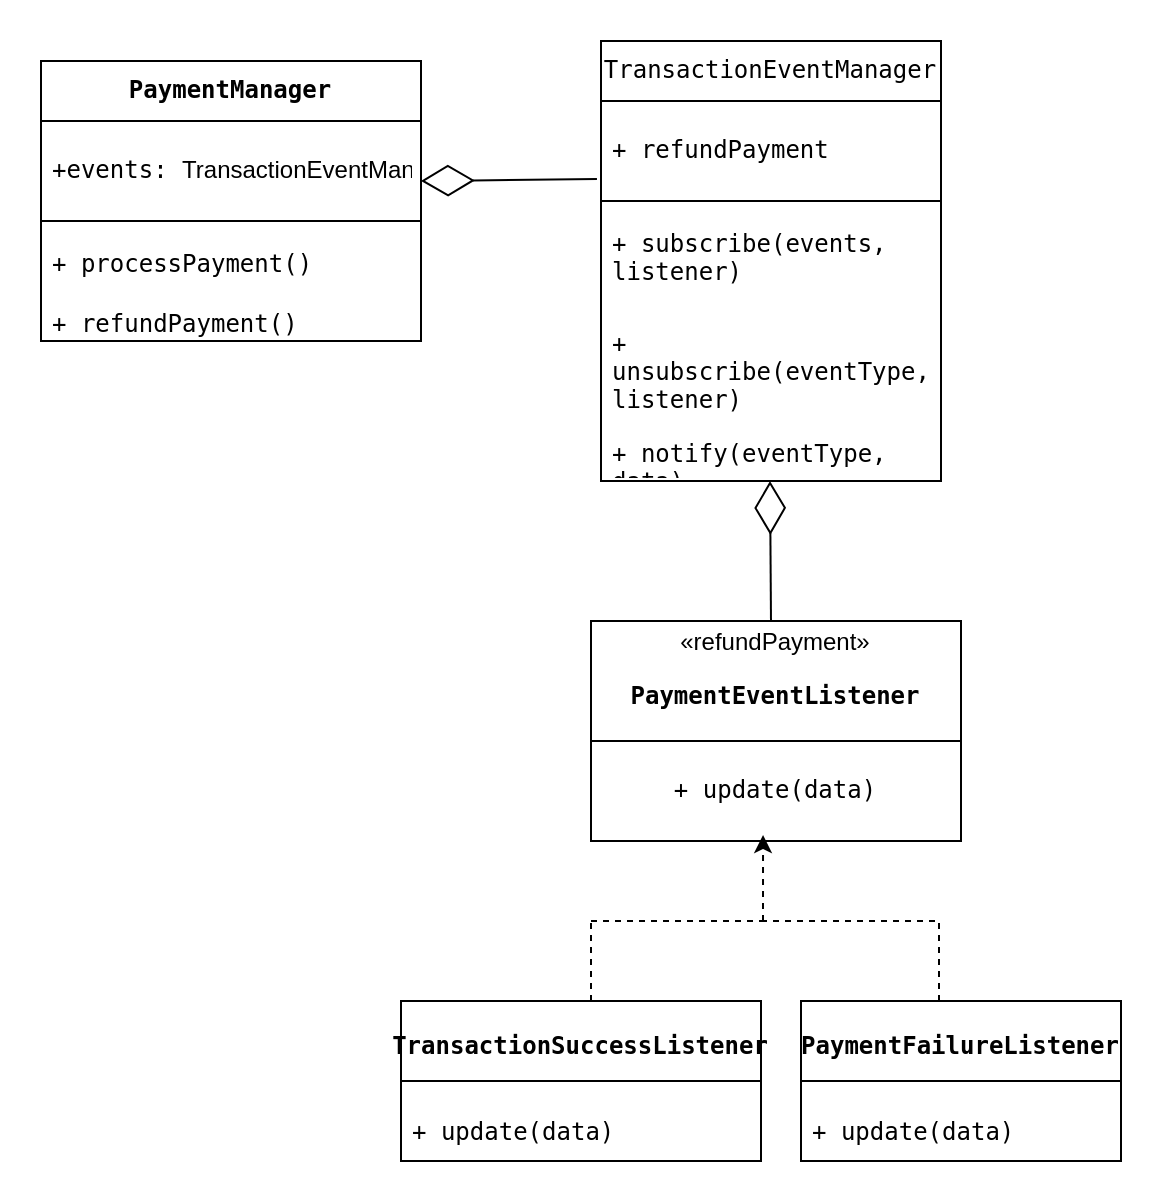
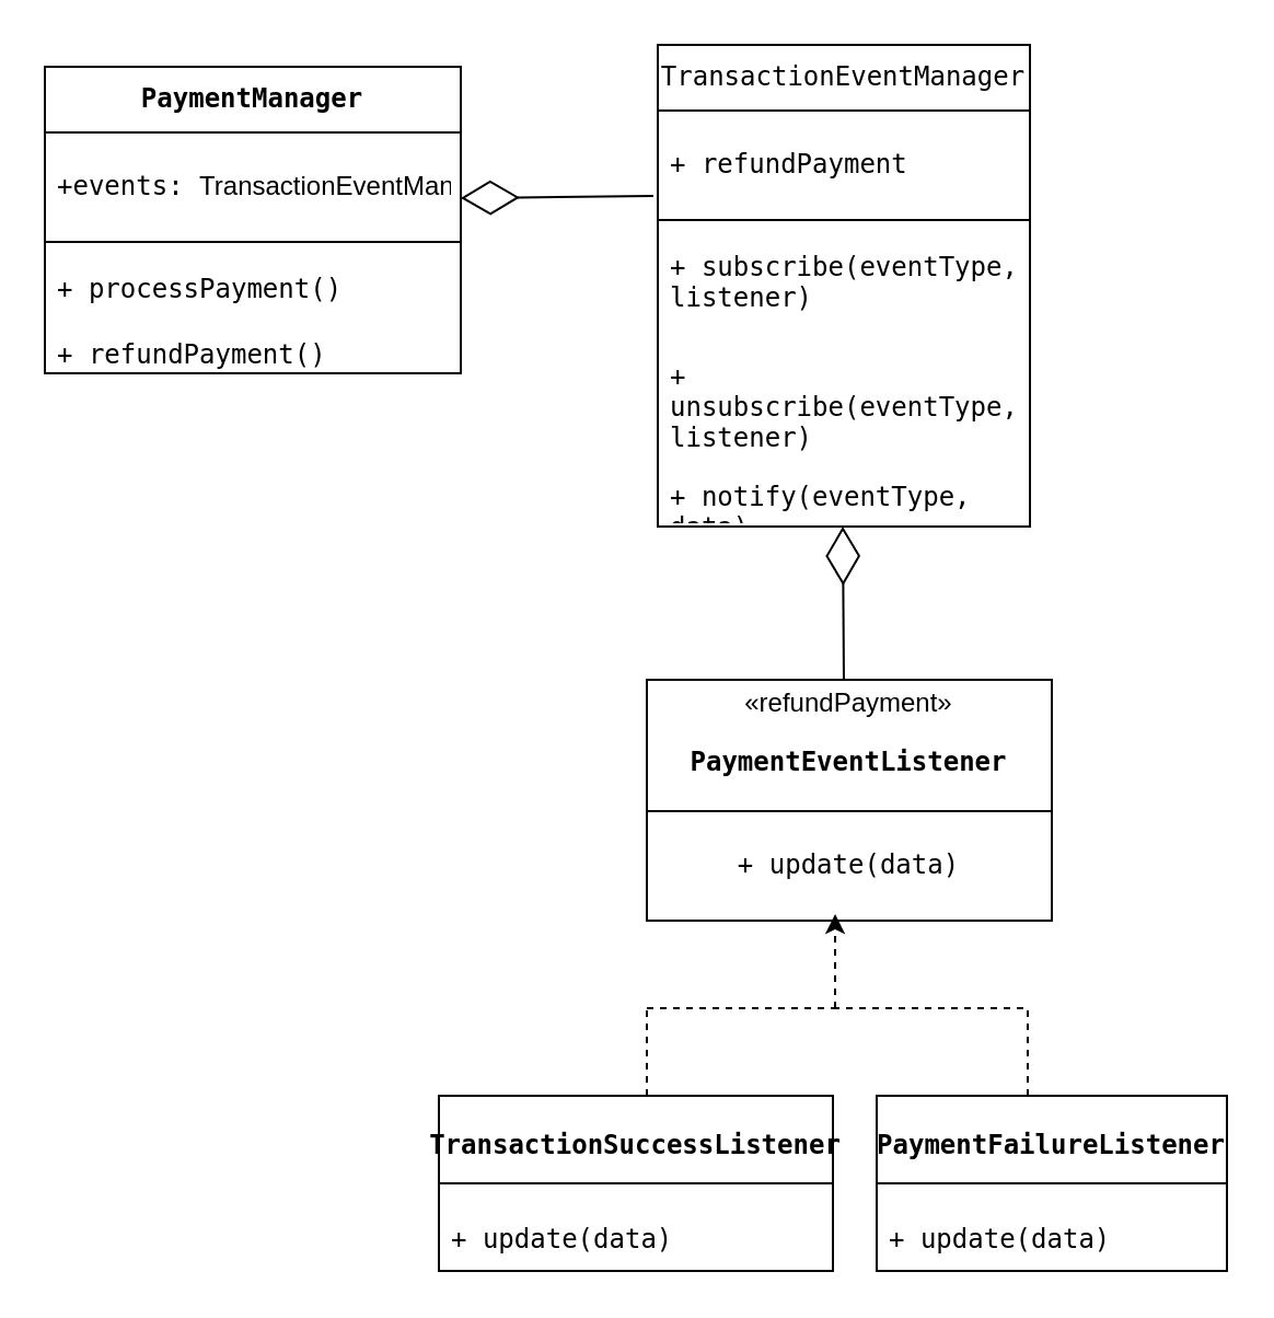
  <mxCell id="0" />
  <mxCell id="1" parent="0" />
  <mxCell id="2" value="&lt;p data-pm-slice=&quot;1 1 [&amp;quot;list&amp;quot;,{&amp;quot;spread&amp;quot;:true,&amp;quot;start&amp;quot;:1400,&amp;quot;end&amp;quot;:3936},&amp;quot;regular_list_item&amp;quot;,{&amp;quot;start&amp;quot;:2425,&amp;quot;end&amp;quot;:2938},&amp;quot;list&amp;quot;,{&amp;quot;spread&amp;quot;:false,&amp;quot;start&amp;quot;:2458,&amp;quot;end&amp;quot;:2938},&amp;quot;regular_list_item&amp;quot;,{&amp;quot;start&amp;quot;:2458,&amp;quot;end&amp;quot;:2578}]&quot;&gt;&lt;code&gt;&lt;b&gt;PaymentManager&lt;/b&gt;&lt;/code&gt;&lt;/p&gt;" style="swimlane;fontStyle=0;childLayout=stackLayout;horizontal=1;startSize=30;horizontalStack=0;resizeParent=1;resizeParentMax=0;resizeLast=0;collapsible=1;marginBottom=0;whiteSpace=wrap;html=1;" vertex="1" parent="1"><mxGeometry x="20" y="30" width="190" height="140" as="geometry" /></mxCell>
  <mxCell id="3" value="&lt;p data-pm-slice=&quot;1 1 [&amp;quot;list&amp;quot;,{&amp;quot;spread&amp;quot;:true,&amp;quot;start&amp;quot;:1400,&amp;quot;end&amp;quot;:3936},&amp;quot;regular_list_item&amp;quot;,{&amp;quot;start&amp;quot;:1400,&amp;quot;end&amp;quot;:1918},&amp;quot;list&amp;quot;,{&amp;quot;spread&amp;quot;:false,&amp;quot;start&amp;quot;:1439,&amp;quot;end&amp;quot;:1918},&amp;quot;regular_list_item&amp;quot;,{&amp;quot;start&amp;quot;:1439,&amp;quot;end&amp;quot;:1569},&amp;quot;list&amp;quot;,{&amp;quot;spread&amp;quot;:false,&amp;quot;start&amp;quot;:1477,&amp;quot;end&amp;quot;:1569},&amp;quot;regular_list_item&amp;quot;,{&amp;quot;start&amp;quot;:1477,&amp;quot;end&amp;quot;:1569}]&quot;&gt;&lt;code&gt;+events:&amp;nbsp;&lt;/code&gt;&lt;span style=&quot;background-color: transparent; color: light-dark(rgb(0, 0, 0), rgb(255, 255, 255));&quot;&gt;TransactionEventManager&lt;/span&gt;&lt;/p&gt;" style="text;strokeColor=default;fillColor=none;align=left;verticalAlign=middle;spacingLeft=4;spacingRight=4;overflow=hidden;points=[[0,0.5],[1,0.5]];portConstraint=eastwest;rotatable=0;whiteSpace=wrap;html=1;strokeWidth=1;" vertex="1" parent="2"><mxGeometry y="30" width="190" height="50" as="geometry" /></mxCell>
  <mxCell id="4" value="&lt;p data-pm-slice=&quot;1 1 [&amp;quot;list&amp;quot;,{&amp;quot;spread&amp;quot;:true,&amp;quot;start&amp;quot;:1407,&amp;quot;end&amp;quot;:3968},&amp;quot;regular_list_item&amp;quot;,{&amp;quot;start&amp;quot;:2434,&amp;quot;end&amp;quot;:2968},&amp;quot;list&amp;quot;,{&amp;quot;spread&amp;quot;:false,&amp;quot;start&amp;quot;:2488,&amp;quot;end&amp;quot;:2968},&amp;quot;regular_list_item&amp;quot;,{&amp;quot;start&amp;quot;:2488,&amp;quot;end&amp;quot;:2608},&amp;quot;list&amp;quot;,{&amp;quot;spread&amp;quot;:false,&amp;quot;start&amp;quot;:2520,&amp;quot;end&amp;quot;:2608},&amp;quot;regular_list_item&amp;quot;,{&amp;quot;start&amp;quot;:2520,&amp;quot;end&amp;quot;:2608}]&quot;&gt;&lt;code&gt;+ processPayment()&lt;/code&gt;&lt;/p&gt;" style="text;strokeColor=none;fillColor=none;align=left;verticalAlign=middle;spacingLeft=4;spacingRight=4;overflow=hidden;points=[[0,0.5],[1,0.5]];portConstraint=eastwest;rotatable=0;whiteSpace=wrap;html=1;" vertex="1" parent="2"><mxGeometry y="80" width="190" height="30" as="geometry" /></mxCell>
  <mxCell id="5" value="&lt;p data-pm-slice=&quot;1 1 [&amp;quot;list&amp;quot;,{&amp;quot;spread&amp;quot;:true,&amp;quot;start&amp;quot;:1407,&amp;quot;end&amp;quot;:3968},&amp;quot;regular_list_item&amp;quot;,{&amp;quot;start&amp;quot;:2434,&amp;quot;end&amp;quot;:2968},&amp;quot;list&amp;quot;,{&amp;quot;spread&amp;quot;:false,&amp;quot;start&amp;quot;:2488,&amp;quot;end&amp;quot;:2968},&amp;quot;regular_list_item&amp;quot;,{&amp;quot;start&amp;quot;:2488,&amp;quot;end&amp;quot;:2608},&amp;quot;list&amp;quot;,{&amp;quot;spread&amp;quot;:false,&amp;quot;start&amp;quot;:2520,&amp;quot;end&amp;quot;:2608},&amp;quot;regular_list_item&amp;quot;,{&amp;quot;start&amp;quot;:2520,&amp;quot;end&amp;quot;:2608}]&quot;&gt;&lt;code&gt;+ refundPayment()&lt;/code&gt;&lt;/p&gt;" style="text;strokeColor=none;fillColor=none;align=left;verticalAlign=middle;spacingLeft=4;spacingRight=4;overflow=hidden;points=[[0,0.5],[1,0.5]];portConstraint=eastwest;rotatable=0;whiteSpace=wrap;html=1;" vertex="1" parent="2"><mxGeometry y="110" width="190" height="30" as="geometry" /></mxCell>
  <mxCell id="6" value="" style="endArrow=diamondThin;endFill=0;endSize=24;html=1;rounded=0;exitX=-0.012;exitY=0.78;exitDx=0;exitDy=0;exitPerimeter=0;" edge="1" parent="1" source="8"><mxGeometry width="160" relative="1" as="geometry"><mxPoint x="310" y="90" as="sourcePoint" /><mxPoint x="210" y="90" as="targetPoint" /></mxGeometry></mxCell>
  <mxCell id="7" value="&lt;p data-pm-slice=&quot;1 1 [&amp;quot;list&amp;quot;,{&amp;quot;spread&amp;quot;:true,&amp;quot;start&amp;quot;:1407,&amp;quot;end&amp;quot;:3968},&amp;quot;regular_list_item&amp;quot;,{&amp;quot;start&amp;quot;:2434,&amp;quot;end&amp;quot;:2968},&amp;quot;list&amp;quot;,{&amp;quot;spread&amp;quot;:false,&amp;quot;start&amp;quot;:2488,&amp;quot;end&amp;quot;:2968},&amp;quot;regular_list_item&amp;quot;,{&amp;quot;start&amp;quot;:2611,&amp;quot;end&amp;quot;:2783}]&quot;&gt;&lt;code&gt;TransactionEventManager&lt;/code&gt;&lt;/p&gt;" style="swimlane;fontStyle=0;childLayout=stackLayout;horizontal=1;startSize=30;horizontalStack=0;resizeParent=1;resizeParentMax=0;resizeLast=0;collapsible=1;marginBottom=0;whiteSpace=wrap;html=1;" vertex="1" parent="1"><mxGeometry x="300" width="170" height="220" as="geometry" y="20" /></mxCell>
  <mxCell id="8" value="&lt;p data-pm-slice=&quot;1 1 [&amp;quot;list&amp;quot;,{&amp;quot;spread&amp;quot;:true,&amp;quot;start&amp;quot;:1400,&amp;quot;end&amp;quot;:3936},&amp;quot;regular_list_item&amp;quot;,{&amp;quot;start&amp;quot;:1400,&amp;quot;end&amp;quot;:1918},&amp;quot;list&amp;quot;,{&amp;quot;spread&amp;quot;:false,&amp;quot;start&amp;quot;:1439,&amp;quot;end&amp;quot;:1918},&amp;quot;regular_list_item&amp;quot;,{&amp;quot;start&amp;quot;:1572,&amp;quot;end&amp;quot;:1740},&amp;quot;list&amp;quot;,{&amp;quot;spread&amp;quot;:false,&amp;quot;start&amp;quot;:1614,&amp;quot;end&amp;quot;:1740},&amp;quot;regular_list_item&amp;quot;,{&amp;quot;start&amp;quot;:1614,&amp;quot;end&amp;quot;:1740}]&quot;&gt;&lt;code&gt;+ refundPayment&lt;/code&gt;&lt;/p&gt;" style="text;strokeColor=default;fillColor=none;align=left;verticalAlign=middle;spacingLeft=4;spacingRight=4;overflow=hidden;points=[[0,0.5],[1,0.5]];portConstraint=eastwest;rotatable=0;whiteSpace=wrap;html=1;strokeWidth=1;" vertex="1" parent="7"><mxGeometry y="30" width="170" height="50" as="geometry" /></mxCell>
- <mxCell id="9" value="&lt;p data-pm-slice=&quot;1 1 [&amp;quot;list&amp;quot;,{&amp;quot;spread&amp;quot;:true,&amp;quot;start&amp;quot;:1400,&amp;quot;end&amp;quot;:3936},&amp;quot;regular_list_item&amp;quot;,{&amp;quot;start&amp;quot;:1920,&amp;quot;end&amp;quot;:2423},&amp;quot;list&amp;quot;,{&amp;quot;spread&amp;quot;:false,&amp;quot;start&amp;quot;:1959,&amp;quot;end&amp;quot;:2423},&amp;quot;regular_list_item&amp;quot;,{&amp;quot;start&amp;quot;:2077,&amp;quot;end&amp;quot;:2244},&amp;quot;list&amp;quot;,{&amp;quot;spread&amp;quot;:false,&amp;quot;start&amp;quot;:2118,&amp;quot;end&amp;quot;:2244},&amp;quot;regular_list_item&amp;quot;,{&amp;quot;start&amp;quot;:2118,&amp;quot;end&amp;quot;:2244}]&quot;&gt;&lt;code&gt;+ subscribe(events, listener)&lt;/code&gt;&lt;/p&gt;" style="text;strokeColor=none;fillColor=none;align=left;verticalAlign=middle;spacingLeft=4;spacingRight=4;overflow=hidden;points=[[0,0.5],[1,0.5]];portConstraint=eastwest;rotatable=0;whiteSpace=wrap;html=1;" vertex="1" parent="7"><mxGeometry y="80" width="170" height="50" as="geometry" /></mxCell>
+ <mxCell id="9" value="&lt;p data-pm-slice=&quot;1 1 [&amp;quot;list&amp;quot;,{&amp;quot;spread&amp;quot;:true,&amp;quot;start&amp;quot;:1400,&amp;quot;end&amp;quot;:3936},&amp;quot;regular_list_item&amp;quot;,{&amp;quot;start&amp;quot;:1920,&amp;quot;end&amp;quot;:2423},&amp;quot;list&amp;quot;,{&amp;quot;spread&amp;quot;:false,&amp;quot;start&amp;quot;:1959,&amp;quot;end&amp;quot;:2423},&amp;quot;regular_list_item&amp;quot;,{&amp;quot;start&amp;quot;:2077,&amp;quot;end&amp;quot;:2244},&amp;quot;list&amp;quot;,{&amp;quot;spread&amp;quot;:false,&amp;quot;start&amp;quot;:2118,&amp;quot;end&amp;quot;:2244},&amp;quot;regular_list_item&amp;quot;,{&amp;quot;start&amp;quot;:2118,&amp;quot;end&amp;quot;:2244}]&quot;&gt;&lt;code&gt;+ subscribe(eventType, listener)&lt;/code&gt;&lt;/p&gt;" style="text;strokeColor=none;fillColor=none;align=left;verticalAlign=middle;spacingLeft=4;spacingRight=4;overflow=hidden;points=[[0,0.5],[1,0.5]];portConstraint=eastwest;rotatable=0;whiteSpace=wrap;html=1;" vertex="1" parent="7"><mxGeometry y="80" width="170" height="50" as="geometry" /></mxCell>
  <mxCell id="10" value="&lt;p data-pm-slice=&quot;1 1 [&amp;quot;list&amp;quot;,{&amp;quot;spread&amp;quot;:true,&amp;quot;start&amp;quot;:1400,&amp;quot;end&amp;quot;:3936},&amp;quot;regular_list_item&amp;quot;,{&amp;quot;start&amp;quot;:1400,&amp;quot;end&amp;quot;:1918},&amp;quot;list&amp;quot;,{&amp;quot;spread&amp;quot;:false,&amp;quot;start&amp;quot;:1439,&amp;quot;end&amp;quot;:1918},&amp;quot;regular_list_item&amp;quot;,{&amp;quot;start&amp;quot;:1572,&amp;quot;end&amp;quot;:1740},&amp;quot;list&amp;quot;,{&amp;quot;spread&amp;quot;:false,&amp;quot;start&amp;quot;:1614,&amp;quot;end&amp;quot;:1740},&amp;quot;regular_list_item&amp;quot;,{&amp;quot;start&amp;quot;:1614,&amp;quot;end&amp;quot;:1740}]&quot;&gt;&lt;code&gt;+ unsubscribe(eventType, listener)&lt;/code&gt;&lt;/p&gt;&lt;p data-pm-slice=&quot;1 1 [&amp;quot;list&amp;quot;,{&amp;quot;spread&amp;quot;:true,&amp;quot;start&amp;quot;:1400,&amp;quot;end&amp;quot;:3936},&amp;quot;regular_list_item&amp;quot;,{&amp;quot;start&amp;quot;:1400,&amp;quot;end&amp;quot;:1918},&amp;quot;list&amp;quot;,{&amp;quot;spread&amp;quot;:false,&amp;quot;start&amp;quot;:1439,&amp;quot;end&amp;quot;:1918},&amp;quot;regular_list_item&amp;quot;,{&amp;quot;start&amp;quot;:1572,&amp;quot;end&amp;quot;:1740},&amp;quot;list&amp;quot;,{&amp;quot;spread&amp;quot;:false,&amp;quot;start&amp;quot;:1614,&amp;quot;end&amp;quot;:1740},&amp;quot;regular_list_item&amp;quot;,{&amp;quot;start&amp;quot;:1614,&amp;quot;end&amp;quot;:1740}]&quot;&gt;&lt;code&gt;+ notify(eventType, data)&lt;/code&gt;&lt;/p&gt;" style="text;strokeColor=none;fillColor=none;align=left;verticalAlign=middle;spacingLeft=4;spacingRight=4;overflow=hidden;points=[[0,0.5],[1,0.5]];portConstraint=eastwest;rotatable=0;whiteSpace=wrap;html=1;" vertex="1" parent="7"><mxGeometry y="130" width="170" height="90" as="geometry" /></mxCell>
  <mxCell id="11" value="" style="endArrow=diamondThin;endFill=0;endSize=24;html=1;rounded=0;" edge="1" parent="1"><mxGeometry width="160" relative="1" as="geometry"><mxPoint x="385" y="310" as="sourcePoint" /><mxPoint x="384.5" y="240" as="targetPoint" /></mxGeometry></mxCell>
  <mxCell id="12" value="«refundPayment»&lt;br&gt;&lt;p data-pm-slice=&quot;1 1 [&amp;quot;list&amp;quot;,{&amp;quot;spread&amp;quot;:true,&amp;quot;start&amp;quot;:1407,&amp;quot;end&amp;quot;:3968},&amp;quot;regular_list_item&amp;quot;,{&amp;quot;start&amp;quot;:2434,&amp;quot;end&amp;quot;:2968},&amp;quot;list&amp;quot;,{&amp;quot;spread&amp;quot;:false,&amp;quot;start&amp;quot;:2488,&amp;quot;end&amp;quot;:2968},&amp;quot;regular_list_item&amp;quot;,{&amp;quot;start&amp;quot;:2786,&amp;quot;end&amp;quot;:2867}]&quot;&gt;&lt;code&gt;&lt;b&gt;PaymentEventListener&lt;/b&gt;&lt;/code&gt;&lt;/p&gt;" style="html=1;whiteSpace=wrap;" vertex="1" parent="1"><mxGeometry x="295" y="310" width="185" height="60" as="geometry" /></mxCell>
  <mxCell id="13" value="&lt;p data-pm-slice=&quot;1 1 [&amp;quot;list&amp;quot;,{&amp;quot;spread&amp;quot;:true,&amp;quot;start&amp;quot;:1400,&amp;quot;end&amp;quot;:3936},&amp;quot;regular_list_item&amp;quot;,{&amp;quot;start&amp;quot;:1400,&amp;quot;end&amp;quot;:1918},&amp;quot;list&amp;quot;,{&amp;quot;spread&amp;quot;:false,&amp;quot;start&amp;quot;:1439,&amp;quot;end&amp;quot;:1918},&amp;quot;regular_list_item&amp;quot;,{&amp;quot;start&amp;quot;:1743,&amp;quot;end&amp;quot;:1830},&amp;quot;list&amp;quot;,{&amp;quot;spread&amp;quot;:false,&amp;quot;start&amp;quot;:1804,&amp;quot;end&amp;quot;:1830},&amp;quot;regular_list_item&amp;quot;,{&amp;quot;start&amp;quot;:1804,&amp;quot;end&amp;quot;:1830}]&quot;&gt;&lt;code&gt;+ update(data)&lt;/code&gt;&lt;/p&gt;" style="html=1;whiteSpace=wrap;" vertex="1" parent="1"><mxGeometry x="295" y="370" width="185" height="50" as="geometry" /></mxCell>
  <mxCell id="14" value="" style="endArrow=classic;html=1;rounded=0;dashed=1;entryX=0.465;entryY=0.94;entryDx=0;entryDy=0;entryPerimeter=0;" edge="1" parent="1" target="13"><mxGeometry width="50" height="50" relative="1" as="geometry"><mxPoint x="381" y="460" as="sourcePoint" /><mxPoint x="390" y="430" as="targetPoint" /></mxGeometry></mxCell>
  <mxCell id="15" value="" style="endArrow=none;html=1;rounded=0;dashed=1;" edge="1" parent="1"><mxGeometry width="50" height="50" relative="1" as="geometry"><mxPoint x="295" y="460" as="sourcePoint" /><mxPoint x="385" y="460" as="targetPoint" /></mxGeometry></mxCell>
  <mxCell id="16" value="" style="endArrow=none;html=1;rounded=0;dashed=1;" edge="1" parent="1"><mxGeometry width="50" height="50" relative="1" as="geometry"><mxPoint x="295" y="500" as="sourcePoint" /><mxPoint x="295" y="460" as="targetPoint" /></mxGeometry></mxCell>
  <mxCell id="17" value="" style="endArrow=none;html=1;rounded=0;dashed=1;" edge="1" parent="1"><mxGeometry width="50" height="50" relative="1" as="geometry"><mxPoint x="380" y="460" as="sourcePoint" /><mxPoint x="470" y="460" as="targetPoint" /></mxGeometry></mxCell>
  <mxCell id="18" value="" style="endArrow=none;html=1;rounded=0;dashed=1;" edge="1" parent="1"><mxGeometry width="50" height="50" relative="1" as="geometry"><mxPoint x="469" y="500" as="sourcePoint" /><mxPoint x="469" y="460" as="targetPoint" /></mxGeometry></mxCell>
  <mxCell id="19" value="&lt;p data-pm-slice=&quot;1 1 [&amp;quot;list&amp;quot;,{&amp;quot;spread&amp;quot;:true,&amp;quot;start&amp;quot;:1407,&amp;quot;end&amp;quot;:3968},&amp;quot;regular_list_item&amp;quot;,{&amp;quot;start&amp;quot;:2434,&amp;quot;end&amp;quot;:2968},&amp;quot;list&amp;quot;,{&amp;quot;spread&amp;quot;:false,&amp;quot;start&amp;quot;:2488,&amp;quot;end&amp;quot;:2968},&amp;quot;regular_list_item&amp;quot;,{&amp;quot;start&amp;quot;:2870,&amp;quot;end&amp;quot;:2968}]&quot;&gt;&lt;code&gt;&lt;font style=&quot;font-size: 12px;&quot;&gt;&lt;b&gt;TransactionSuccessListener&lt;/b&gt;&lt;/font&gt;&lt;/code&gt;&lt;/p&gt;" style="swimlane;fontStyle=0;align=center;verticalAlign=top;childLayout=stackLayout;horizontal=1;startSize=40;horizontalStack=0;resizeParent=1;resizeParentMax=0;resizeLast=0;collapsible=1;marginBottom=0;whiteSpace=wrap;html=1;fontSize=9;" vertex="1" parent="1"><mxGeometry x="200" y="500" width="180" height="80" as="geometry" /></mxCell>
  <mxCell id="20" value="&lt;p data-pm-slice=&quot;1 1 [&amp;quot;list&amp;quot;,{&amp;quot;spread&amp;quot;:true,&amp;quot;start&amp;quot;:1400,&amp;quot;end&amp;quot;:3936},&amp;quot;regular_list_item&amp;quot;,{&amp;quot;start&amp;quot;:1400,&amp;quot;end&amp;quot;:1918},&amp;quot;list&amp;quot;,{&amp;quot;spread&amp;quot;:false,&amp;quot;start&amp;quot;:1439,&amp;quot;end&amp;quot;:1918},&amp;quot;regular_list_item&amp;quot;,{&amp;quot;start&amp;quot;:1833,&amp;quot;end&amp;quot;:1918},&amp;quot;list&amp;quot;,{&amp;quot;spread&amp;quot;:false,&amp;quot;start&amp;quot;:1892,&amp;quot;end&amp;quot;:1918},&amp;quot;regular_list_item&amp;quot;,{&amp;quot;start&amp;quot;:1892,&amp;quot;end&amp;quot;:1918}]&quot;&gt;&lt;code&gt;+ update(data)&lt;/code&gt;&lt;/p&gt;" style="text;strokeColor=none;fillColor=none;align=left;verticalAlign=top;spacingLeft=4;spacingRight=4;overflow=hidden;rotatable=0;points=[[0,0.5],[1,0.5]];portConstraint=eastwest;whiteSpace=wrap;html=1;fontStyle=0" vertex="1" parent="19"><mxGeometry y="40" width="180" height="40" as="geometry" /></mxCell>
  <mxCell id="21" value="&lt;p data-pm-slice=&quot;1 1 [&amp;quot;list&amp;quot;,{&amp;quot;spread&amp;quot;:true,&amp;quot;start&amp;quot;:1407,&amp;quot;end&amp;quot;:3968},&amp;quot;regular_list_item&amp;quot;,{&amp;quot;start&amp;quot;:2434,&amp;quot;end&amp;quot;:2968},&amp;quot;list&amp;quot;,{&amp;quot;spread&amp;quot;:false,&amp;quot;start&amp;quot;:2488,&amp;quot;end&amp;quot;:2968},&amp;quot;regular_list_item&amp;quot;,{&amp;quot;start&amp;quot;:2870,&amp;quot;end&amp;quot;:2968}]&quot;&gt;&lt;code style=&quot;&quot;&gt;&lt;font style=&quot;font-size: 12px;&quot;&gt;PaymentFailureListener&lt;/font&gt;&lt;/code&gt;&lt;/p&gt;" style="swimlane;fontStyle=1;align=center;verticalAlign=top;childLayout=stackLayout;horizontal=1;startSize=40;horizontalStack=0;resizeParent=1;resizeParentMax=0;resizeLast=0;collapsible=1;marginBottom=0;whiteSpace=wrap;html=1;fontSize=9;" vertex="1" parent="1"><mxGeometry x="400" y="500" width="160" height="80" as="geometry" /></mxCell>
  <mxCell id="22" value="&lt;p data-pm-slice=&quot;1 1 [&amp;quot;list&amp;quot;,{&amp;quot;spread&amp;quot;:true,&amp;quot;start&amp;quot;:1400,&amp;quot;end&amp;quot;:3936},&amp;quot;regular_list_item&amp;quot;,{&amp;quot;start&amp;quot;:1400,&amp;quot;end&amp;quot;:1918},&amp;quot;list&amp;quot;,{&amp;quot;spread&amp;quot;:false,&amp;quot;start&amp;quot;:1439,&amp;quot;end&amp;quot;:1918},&amp;quot;regular_list_item&amp;quot;,{&amp;quot;start&amp;quot;:1833,&amp;quot;end&amp;quot;:1918},&amp;quot;list&amp;quot;,{&amp;quot;spread&amp;quot;:false,&amp;quot;start&amp;quot;:1892,&amp;quot;end&amp;quot;:1918},&amp;quot;regular_list_item&amp;quot;,{&amp;quot;start&amp;quot;:1892,&amp;quot;end&amp;quot;:1918}]&quot;&gt;&lt;code&gt;+ update(data)&lt;/code&gt;&lt;/p&gt;" style="text;strokeColor=none;fillColor=none;align=left;verticalAlign=top;spacingLeft=4;spacingRight=4;overflow=hidden;rotatable=0;points=[[0,0.5],[1,0.5]];portConstraint=eastwest;whiteSpace=wrap;html=1;" vertex="1" parent="21"><mxGeometry y="40" width="160" height="40" as="geometry" /></mxCell>
